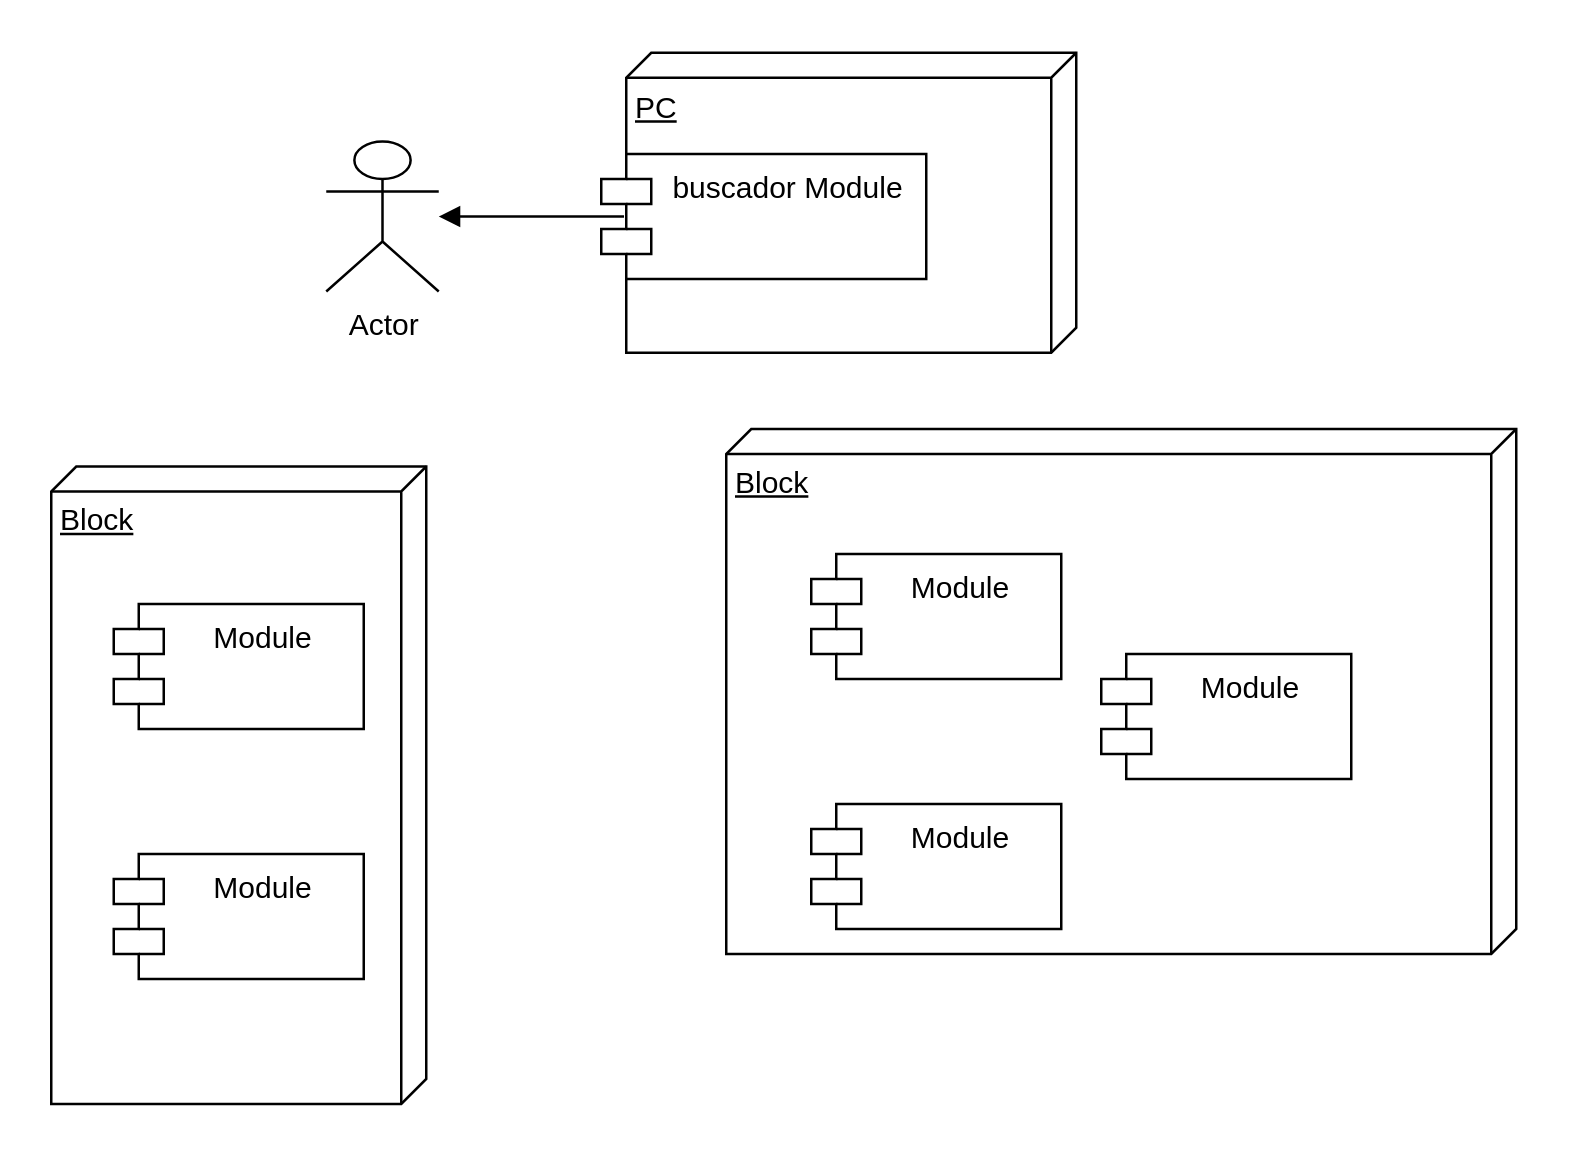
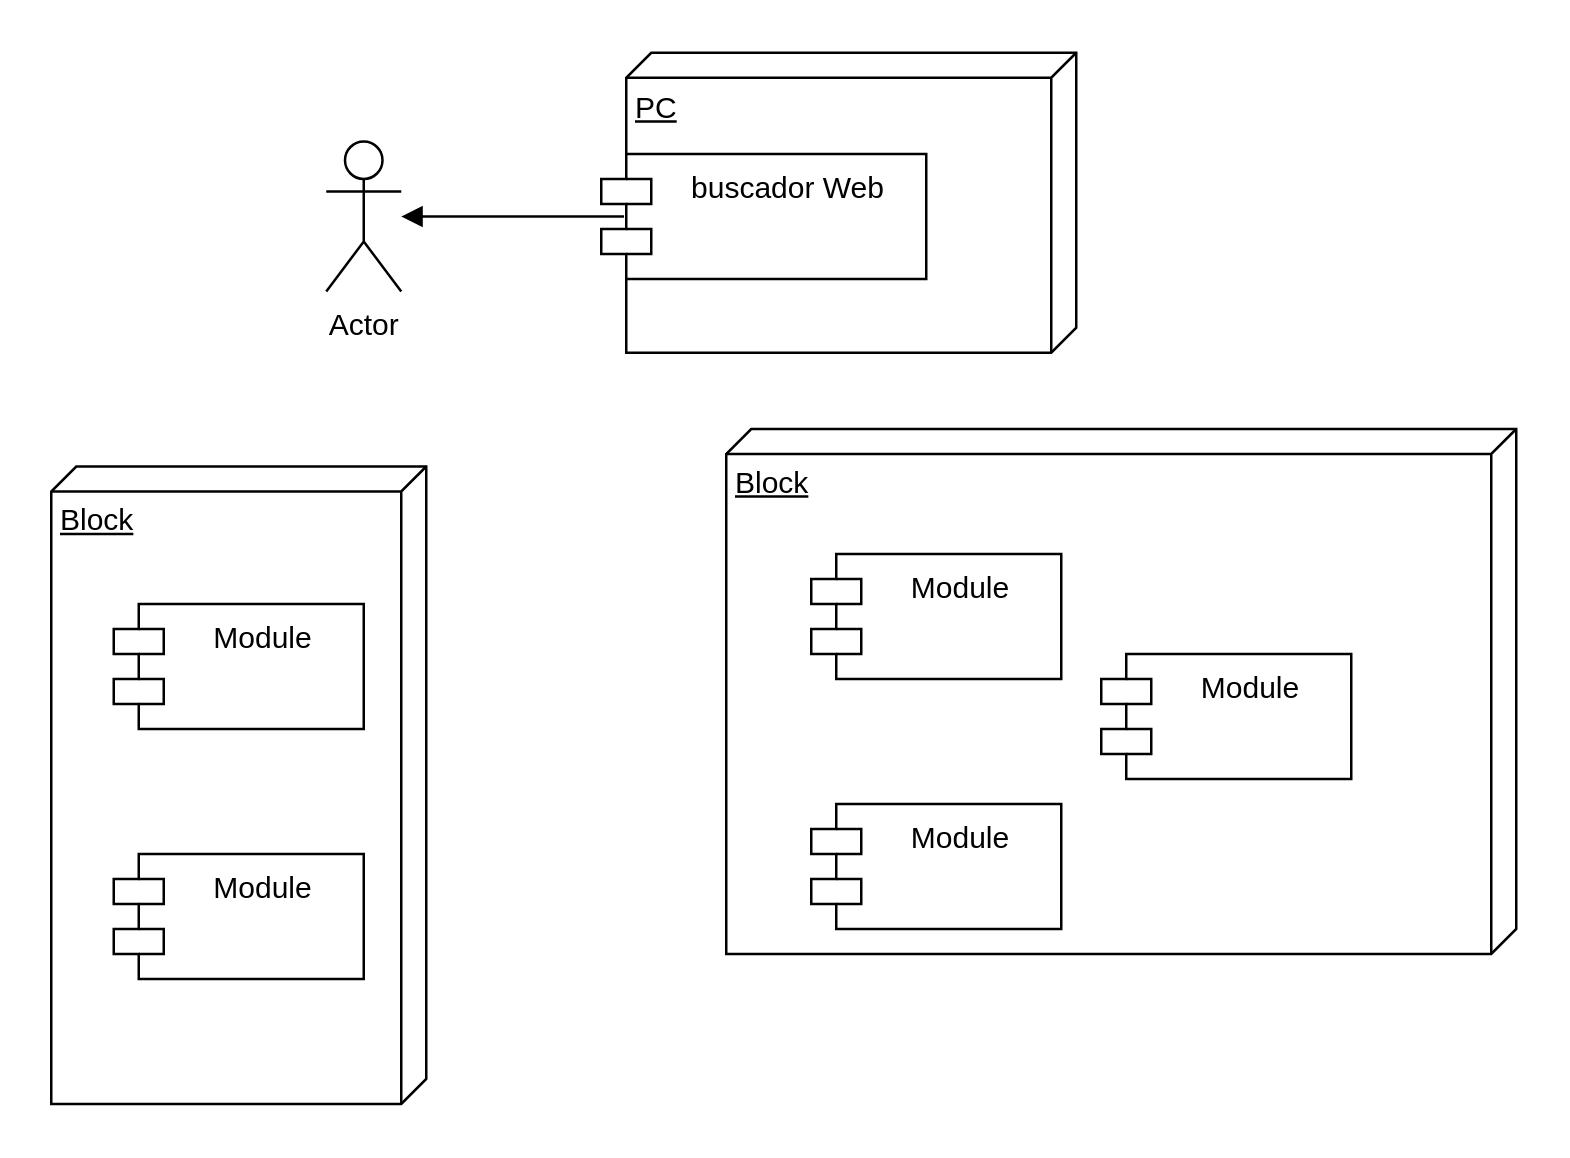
  <mxCell id="0" />
  <mxCell id="1" parent="0" />
- <mxCell id="2" value="Actor" style="shape=umlActor;verticalLabelPosition=bottom;verticalAlign=top;html=1;" vertex="1" parent="1"><mxGeometry x="130" y="56" width="45" height="60" as="geometry" /></mxCell>
+ <mxCell id="2" value="Actor" style="shape=umlActor;verticalLabelPosition=bottom;verticalAlign=top;html=1;" vertex="1" parent="1"><mxGeometry x="130" y="56" width="30" height="60" as="geometry" /></mxCell>
  <mxCell id="3" value="" style="endArrow=none;startArrow=block;endFill=1;startFill=1;html=1;rounded=0;entryX=0.07;entryY=0.5;entryDx=0;entryDy=0;entryPerimeter=0;" edge="1" parent="1" source="2" target="5"><mxGeometry width="160" relative="1" as="geometry"><mxPoint x="180" y="80.5" as="sourcePoint" /><mxPoint x="340" y="80.5" as="targetPoint" /></mxGeometry></mxCell>
  <mxCell id="4" value="PC" style="verticalAlign=top;align=left;spacingTop=8;spacingLeft=2;spacingRight=12;shape=cube;size=10;direction=south;fontStyle=4;html=1;" vertex="1" parent="1"><mxGeometry x="250" y="20.5" width="180" height="120" as="geometry" /></mxCell>
- <mxCell id="5" value="buscador Module" style="shape=module;align=left;spacingLeft=20;align=center;verticalAlign=top;" vertex="1" parent="1"><mxGeometry x="240" y="61" width="130" height="50" as="geometry" /></mxCell>
+ <mxCell id="5" value="buscador Web" style="shape=module;align=left;spacingLeft=20;align=center;verticalAlign=top;" vertex="1" parent="1"><mxGeometry x="240" y="61" width="130" height="50" as="geometry" /></mxCell>
  <mxCell id="6" value="Block" style="verticalAlign=top;align=left;spacingTop=8;spacingLeft=2;spacingRight=12;shape=cube;size=10;direction=south;fontStyle=4;html=1;" vertex="1" parent="1"><mxGeometry x="290" y="171" width="316" height="210" as="geometry" /></mxCell>
  <mxCell id="7" value="Module" style="shape=module;align=left;spacingLeft=20;align=center;verticalAlign=top;" vertex="1" parent="1"><mxGeometry x="324" y="321" width="100" height="50" as="geometry" /></mxCell>
  <mxCell id="8" value="Module" style="shape=module;align=left;spacingLeft=20;align=center;verticalAlign=top;" vertex="1" parent="1"><mxGeometry x="440" y="261" width="100" height="50" as="geometry" /></mxCell>
  <mxCell id="9" value="Module" style="shape=module;align=left;spacingLeft=20;align=center;verticalAlign=top;" vertex="1" parent="1"><mxGeometry x="324" y="221" width="100" height="50" as="geometry" /></mxCell>
  <mxCell id="10" value="Block" style="verticalAlign=top;align=left;spacingTop=8;spacingLeft=2;spacingRight=12;shape=cube;size=10;direction=south;fontStyle=4;html=1;" vertex="1" parent="1"><mxGeometry x="20" y="186" width="150" height="255" as="geometry" /></mxCell>
  <mxCell id="11" value="Module" style="shape=module;align=left;spacingLeft=20;align=center;verticalAlign=top;" vertex="1" parent="1"><mxGeometry x="45" y="341" width="100" height="50" as="geometry" /></mxCell>
  <mxCell id="12" value="Module" style="shape=module;align=left;spacingLeft=20;align=center;verticalAlign=top;" vertex="1" parent="1"><mxGeometry x="45" y="241" width="100" height="50" as="geometry" /></mxCell>
